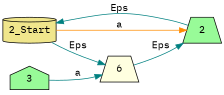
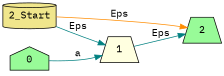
  digraph {
    fontname="IBM Plex Mono"
    rankdir=LR
    node [fillcolor=palegreen fontname="IBM Plex Mono" shape=trapezium style=filled]
    edge [color=teal fontname="IBM Plex Mono"]
    n1 [fillcolor=khaki label="2_Start" shape=cylinder]
    n2 [label=2]
-   1 [fillcolor=lightyellow label=6]
-   0 [shape=house label=3]
-   n1 -> n2 [color=darkorange label=a]
+   1 [fillcolor=lightyellow]
+   0 [shape=house]
+   n1 -> n2 [color=darkorange label=Eps]
    n1 -> 1 [label=Eps]
-   n2 -> n1 [label=Eps]
    1 -> n2 [label=Eps]
    0 -> 1 [label=a]
  }
